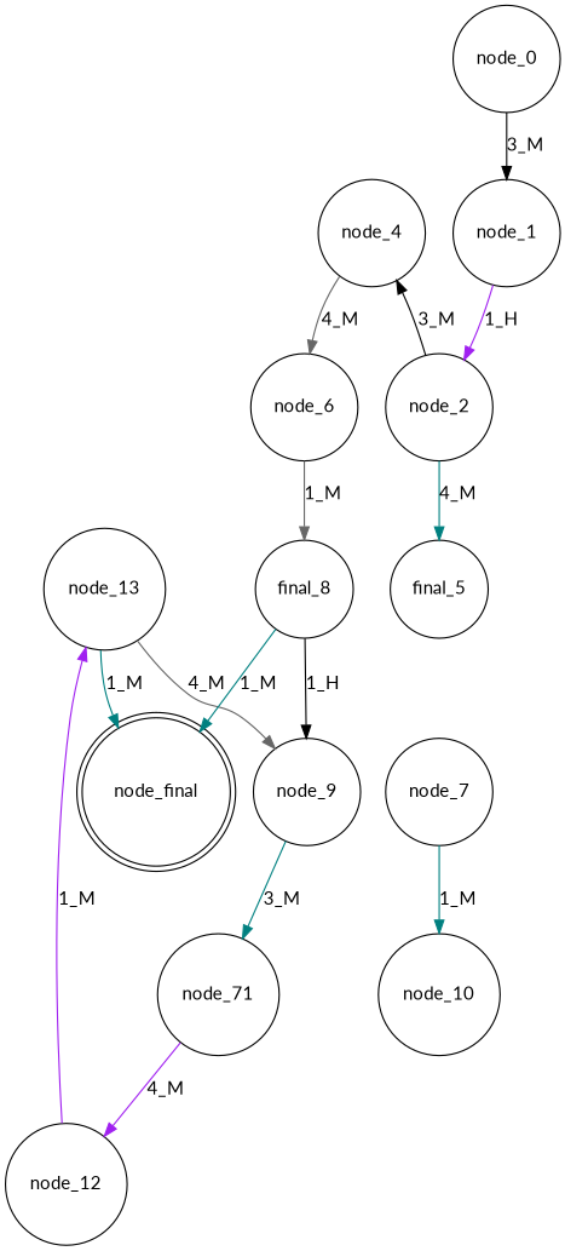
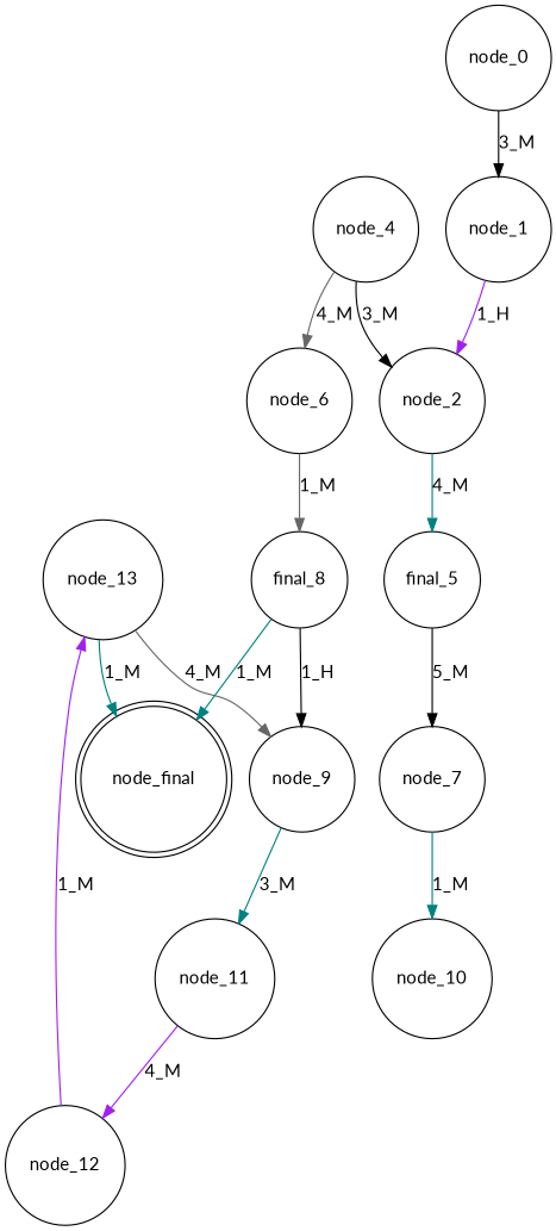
  digraph {
    fontname=Lato
    node [fontname=Lato shape=circle]
    edge [color=teal fontname=Lato]
    node_final [shape=doublecircle]
    node_0
    node_1
    node_2
    node_4
    n6 [label=final_5]
    node_6
    node_7
-   node_11 [label=node_71]
+   node_11
    node_12
    node_13
    node_9
    n13 [label=final_8]
    node_10
    node_0 -> node_1 [color=black label="3_M"]
    node_1 -> node_2 [color=purple label="1_H"]
-   node_2 -> node_4 [color=black label="3_M"]
+   node_4 -> node_2 [color=black label="3_M"]
    node_2 -> n6 [label="4_M"]
    node_4 -> node_6 [color=gray40 label="4_M"]
+   n6 -> node_7 [color=black label="5_M"]
    node_6 -> n13 [color=gray40 label="1_M"]
    node_7 -> node_10 [label="1_M"]
    node_11 -> node_12 [color=purple label="4_M"]
    node_12 -> node_13 [color=purple label="1_M"]
    node_13 -> node_final [label="1_M"]
    node_13 -> node_9 [color=gray40 label="4_M"]
    node_9 -> node_11 [label="3_M"]
    n13 -> node_final [label="1_M"]
    n13 -> node_9 [color=black label="1_H"]
  }
